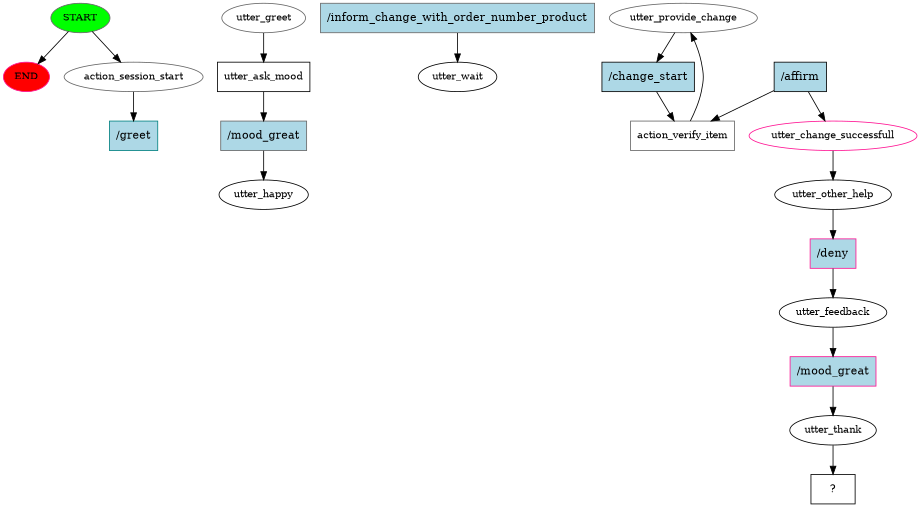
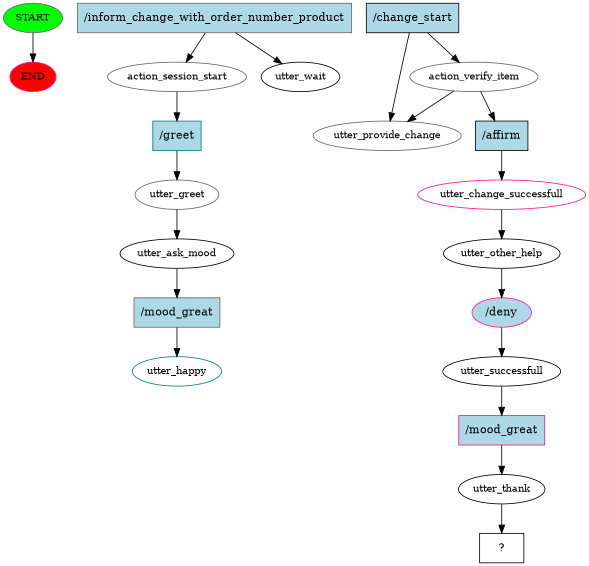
  digraph {
    node [color=black fontsize=12]
    n1 [color=gray40 fillcolor=green label=START style=filled]
    n2 [color=deeppink fillcolor=red label=END style=filled]
    n3 [color=gray40 label=action_session_start]
    n4 [color=teal fillcolor=lightblue label="/greet" shape=rect style=filled fontsize=""]
    n5 [color=gray40 label=utter_greet]
-   n6 [label=utter_ask_mood shape=box]
+   n6 [label=utter_ask_mood]
    n7 [color=gray40 fillcolor=lightblue label="/mood_great" shape=rect style=filled fontsize=""]
-   n8 [label=utter_happy]
+   n8 [color=teal label=utter_happy]
    n9 [color=gray40 fillcolor=lightblue label="/inform_change_with_order_number_product" shape=rect style=filled fontsize=""]
    n10 [label=utter_wait]
    n11 [color=gray40 label=utter_provide_change]
    n12 [fillcolor=lightblue label="/change_start" shape=rect style=filled fontsize=""]
-   n13 [color=gray40 label=action_verify_item shape=box]
+   n13 [color=gray40 label=action_verify_item]
    n14 [fillcolor=lightblue label="/affirm" shape=rect style=filled fontsize=""]
    n15 [color=deeppink label=utter_change_successfull]
    n16 [label=utter_other_help]
-   n17 [color=deeppink fillcolor=lightblue label="/deny" shape=rect style=filled fontsize=""]
-   n18 [label=utter_feedback]
+   n17 [color=deeppink fillcolor=lightblue label="/deny" shape=ellipse style=filled fontsize=""]
+   n18 [label=utter_successfull]
    n19 [color=deeppink fillcolor=lightblue label="/mood_great" shape=rect style=filled fontsize=""]
    n20 [label=utter_thank]
    n21 [label="  ?  " shape=rect fontsize=""]
    n1 -> n2
-   n1 -> n3
+   n9 -> n3
    n3 -> n4
+   n4 -> n5
    n5 -> n6
    n6 -> n7
    n7 -> n8
    n9 -> n10
-   n11 -> n12
+   n12 -> n11
    n12 -> n13
    n13 -> n11
-   n14 -> n13
+   n13 -> n14
    n14 -> n15
    n15 -> n16
    n16 -> n17
    n17 -> n18
    n18 -> n19
    n19 -> n20
    n20 -> n21
  }
